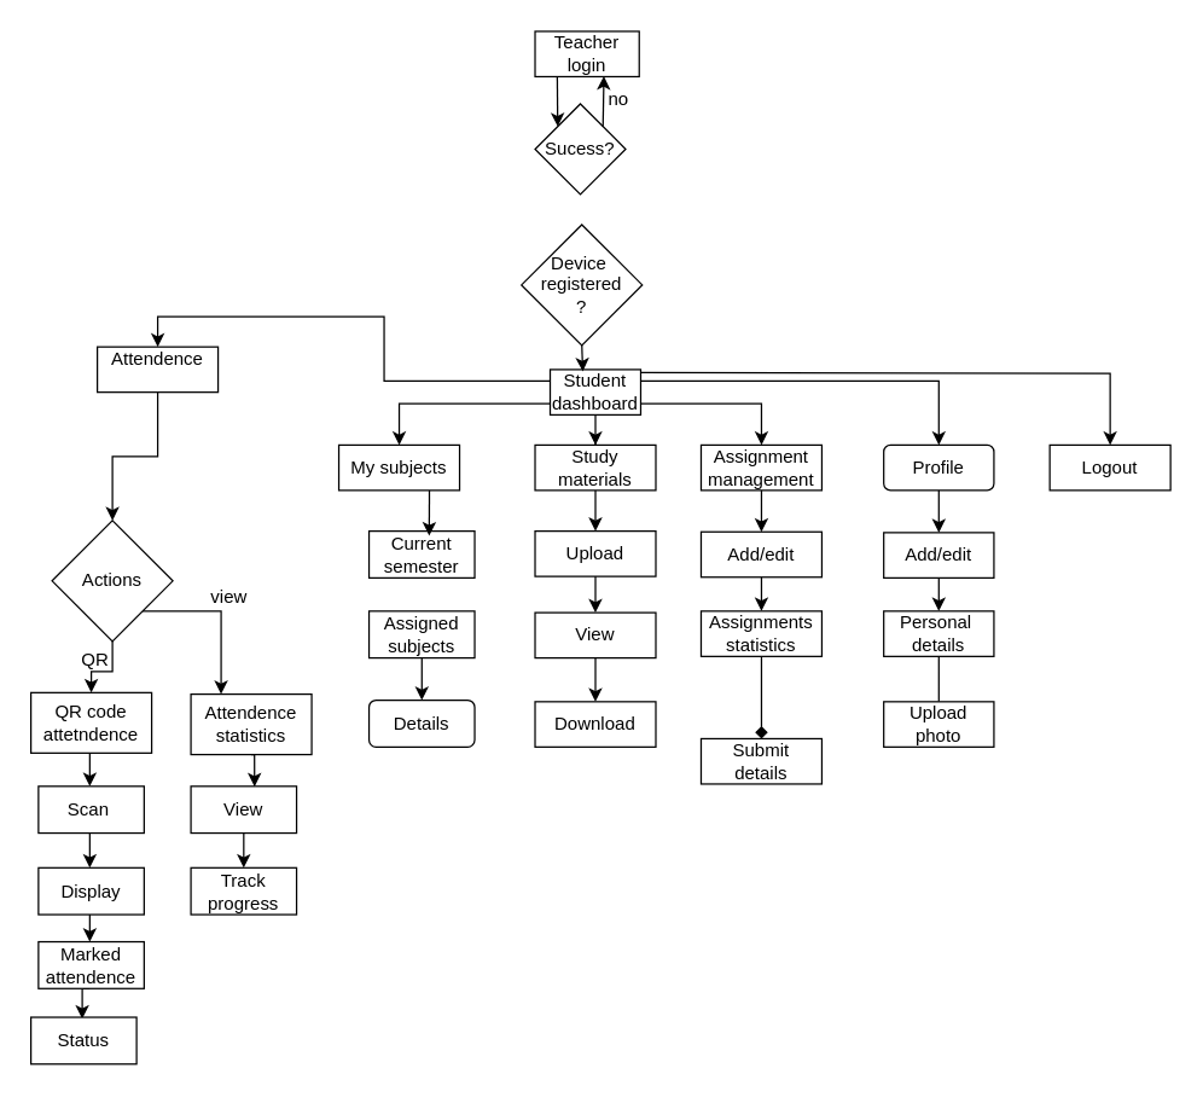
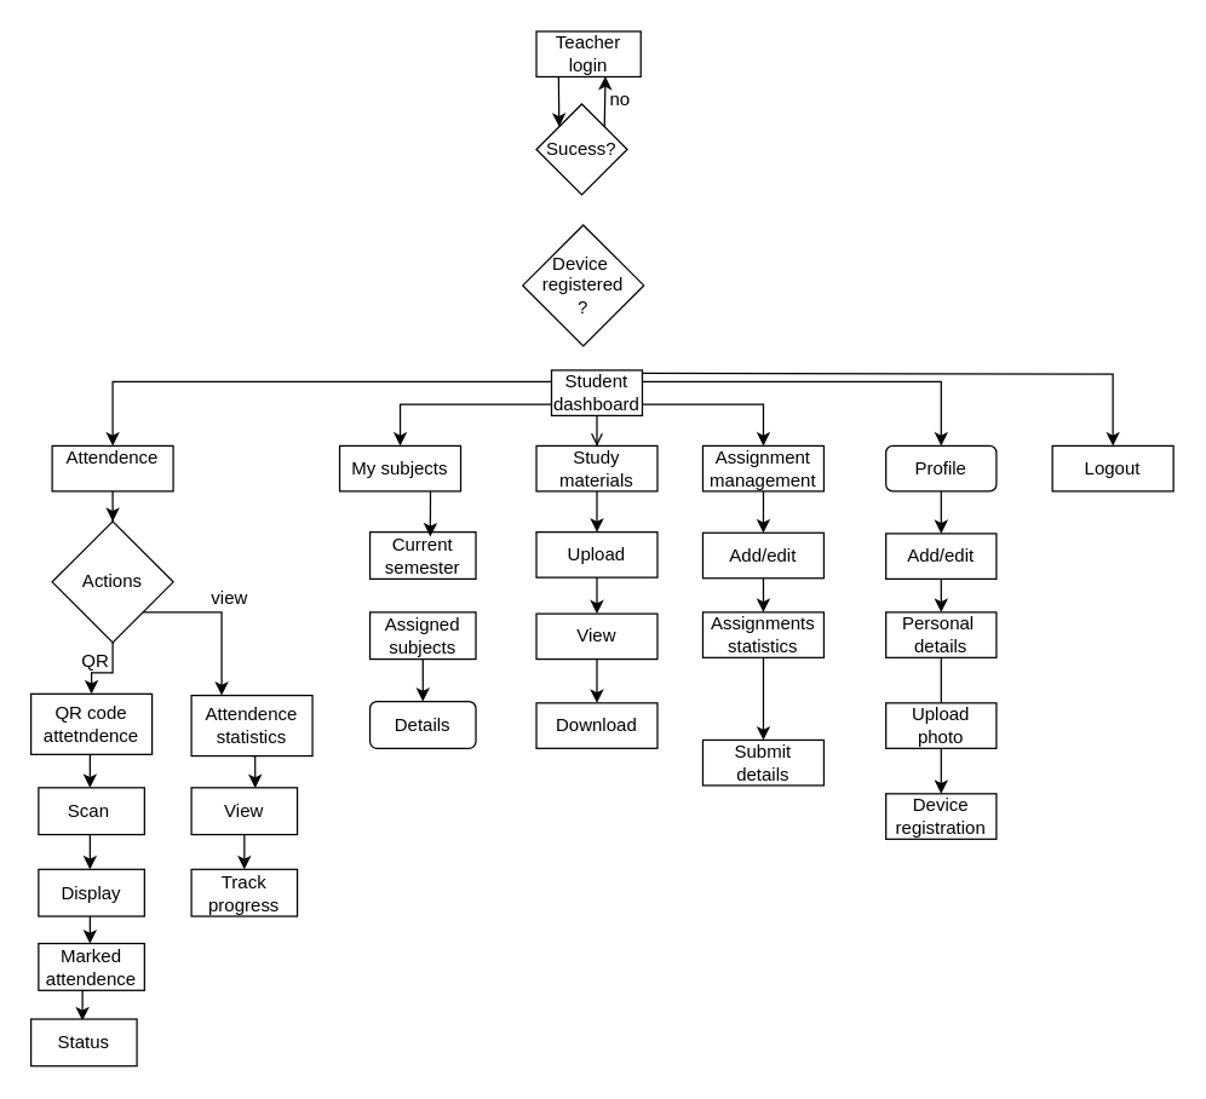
  <mxCell id="0" />
  <mxCell id="1" parent="0" />
  <mxCell id="2" value="Teacher login" style="rounded=0;whiteSpace=wrap;html=1;" vertex="1" parent="1"><mxGeometry x="354" y="20" width="69" height="30" as="geometry" /></mxCell>
  <mxCell id="3" value="Sucess?" style="rhombus;whiteSpace=wrap;html=1;rounded=0;" vertex="1" parent="1"><mxGeometry x="354" y="68" width="60" height="60" as="geometry" /></mxCell>
  <mxCell id="4" style="edgeStyle=orthogonalEdgeStyle;rounded=0;orthogonalLoop=1;jettySize=auto;html=1;exitX=0;exitY=0.25;exitDx=0;exitDy=0;entryX=0.5;entryY=0;entryDx=0;entryDy=0;" edge="1" parent="1" source="10" target="12"><mxGeometry relative="1" as="geometry" /></mxCell>
  <mxCell id="5" style="edgeStyle=orthogonalEdgeStyle;rounded=0;orthogonalLoop=1;jettySize=auto;html=1;exitX=0;exitY=0.75;exitDx=0;exitDy=0;entryX=0.5;entryY=0;entryDx=0;entryDy=0;" edge="1" parent="1" source="10" target="13"><mxGeometry relative="1" as="geometry" /></mxCell>
- <mxCell id="6" style="edgeStyle=orthogonalEdgeStyle;rounded=0;orthogonalLoop=1;jettySize=auto;html=1;exitX=0.5;exitY=1;exitDx=0;exitDy=0;" edge="1" parent="1" source="10" target="15"><mxGeometry relative="1" as="geometry" /></mxCell>
+ <mxCell id="6" style="edgeStyle=orthogonalEdgeStyle;rounded=0;orthogonalLoop=1;jettySize=auto;html=1;exitX=0.5;exitY=1;exitDx=0;exitDy=0;endArrow=open;" edge="1" parent="1" source="10" target="15"><mxGeometry relative="1" as="geometry" /></mxCell>
  <mxCell id="7" style="edgeStyle=orthogonalEdgeStyle;rounded=0;orthogonalLoop=1;jettySize=auto;html=1;exitX=1;exitY=0.75;exitDx=0;exitDy=0;entryX=0.5;entryY=0;entryDx=0;entryDy=0;" edge="1" parent="1" source="10" target="17"><mxGeometry relative="1" as="geometry" /></mxCell>
  <mxCell id="8" style="edgeStyle=orthogonalEdgeStyle;rounded=0;orthogonalLoop=1;jettySize=auto;html=1;exitX=0.987;exitY=1.065;exitDx=0;exitDy=0;entryX=0.5;entryY=0;entryDx=0;entryDy=0;exitPerimeter=0;" edge="1" parent="1" target="18"><mxGeometry relative="1" as="geometry"><mxPoint x="423.48" y="245.95" as="sourcePoint" /></mxGeometry></mxCell>
  <mxCell id="9" style="edgeStyle=orthogonalEdgeStyle;rounded=0;orthogonalLoop=1;jettySize=auto;html=1;exitX=1;exitY=0.25;exitDx=0;exitDy=0;entryX=0.5;entryY=0;entryDx=0;entryDy=0;" edge="1" parent="1" source="10" target="54"><mxGeometry relative="1" as="geometry"><mxPoint x="704" y="251.667" as="targetPoint" /></mxGeometry></mxCell>
  <mxCell id="10" value="&lt;div&gt;&lt;span style=&quot;background-color: initial;&quot;&gt;Student&lt;/span&gt;&lt;/div&gt;&lt;div&gt;&lt;span style=&quot;background-color: initial;&quot;&gt;dashboard&lt;/span&gt;&lt;br&gt;&lt;/div&gt;" style="whiteSpace=wrap;html=1;rounded=0;" vertex="1" parent="1"><mxGeometry x="364" y="244" width="60" height="30" as="geometry" /></mxCell>
  <mxCell id="11" value="" style="edgeStyle=orthogonalEdgeStyle;rounded=0;orthogonalLoop=1;jettySize=auto;html=1;" edge="1" parent="1" source="12" target="21"><mxGeometry relative="1" as="geometry" /></mxCell>
- <mxCell id="12" value="&lt;div&gt;Attendence&lt;/div&gt;&lt;div&gt;&lt;br&gt;&lt;/div&gt;" style="rounded=0;whiteSpace=wrap;html=1;" vertex="1" parent="1"><mxGeometry x="64" y="229" width="80" height="30" as="geometry" /></mxCell>
+ <mxCell id="12" value="&lt;div&gt;Attendence&lt;/div&gt;&lt;div&gt;&lt;br&gt;&lt;/div&gt;" style="rounded=0;whiteSpace=wrap;html=1;" vertex="1" parent="1"><mxGeometry x="34" y="294" width="80" height="30" as="geometry" /></mxCell>
  <mxCell id="13" value="My subjects" style="rounded=0;whiteSpace=wrap;html=1;" vertex="1" parent="1"><mxGeometry x="224" y="294" width="80" height="30" as="geometry" /></mxCell>
  <mxCell id="14" value="" style="edgeStyle=orthogonalEdgeStyle;rounded=0;orthogonalLoop=1;jettySize=auto;html=1;" edge="1" parent="1" source="15" target="40"><mxGeometry relative="1" as="geometry" /></mxCell>
  <mxCell id="15" value="Study&lt;div&gt;materials&lt;/div&gt;" style="rounded=0;whiteSpace=wrap;html=1;" vertex="1" parent="1"><mxGeometry x="354" y="294" width="80" height="30" as="geometry" /></mxCell>
  <mxCell id="16" value="" style="edgeStyle=orthogonalEdgeStyle;rounded=0;orthogonalLoop=1;jettySize=auto;html=1;" edge="1" parent="1" source="17" target="45"><mxGeometry relative="1" as="geometry" /></mxCell>
  <mxCell id="17" value="Assignment&lt;div&gt;management&lt;/div&gt;" style="rounded=0;whiteSpace=wrap;html=1;" vertex="1" parent="1"><mxGeometry x="464" y="294" width="80" height="30" as="geometry" /></mxCell>
  <mxCell id="18" value="Logout" style="rounded=0;whiteSpace=wrap;html=1;" vertex="1" parent="1"><mxGeometry x="695" y="294" width="80" height="30" as="geometry" /></mxCell>
  <mxCell id="19" value="" style="endArrow=classic;html=1;rounded=0;entryX=0;entryY=0;entryDx=0;entryDy=0;exitX=0.213;exitY=1.004;exitDx=0;exitDy=0;exitPerimeter=0;" edge="1" parent="1" source="2" target="3"><mxGeometry width="50" height="50" relative="1" as="geometry"><mxPoint x="336" y="33" as="sourcePoint" /><mxPoint x="386" y="-17" as="targetPoint" /></mxGeometry></mxCell>
  <mxCell id="20" style="edgeStyle=orthogonalEdgeStyle;rounded=0;orthogonalLoop=1;jettySize=auto;html=1;exitX=1;exitY=1;exitDx=0;exitDy=0;entryX=0.25;entryY=0;entryDx=0;entryDy=0;" edge="1" parent="1" source="21" target="30"><mxGeometry relative="1" as="geometry"><mxPoint x="174" y="454" as="targetPoint" /></mxGeometry></mxCell>
  <mxCell id="21" value="Actions" style="rhombus;whiteSpace=wrap;html=1;rounded=0;" vertex="1" parent="1"><mxGeometry x="34" y="344" width="80" height="80" as="geometry" /></mxCell>
  <mxCell id="22" style="edgeStyle=orthogonalEdgeStyle;rounded=0;orthogonalLoop=1;jettySize=auto;html=1;exitX=0.5;exitY=1;exitDx=0;exitDy=0;entryX=0.5;entryY=0;entryDx=0;entryDy=0;" edge="1" parent="1" source="23"><mxGeometry relative="1" as="geometry"><mxPoint x="59" y="499" as="sourcePoint" /><mxPoint x="59" y="520" as="targetPoint" /></mxGeometry></mxCell>
  <mxCell id="23" value="QR code&lt;div&gt;attetndence&lt;/div&gt;" style="rounded=0;whiteSpace=wrap;html=1;" vertex="1" parent="1"><mxGeometry x="20" y="458" width="80" height="40" as="geometry" /></mxCell>
  <mxCell id="24" style="edgeStyle=orthogonalEdgeStyle;rounded=0;orthogonalLoop=1;jettySize=auto;html=1;exitX=0.5;exitY=1;exitDx=0;exitDy=0;entryX=0.5;entryY=0;entryDx=0;entryDy=0;" edge="1" parent="1"><mxGeometry relative="1" as="geometry"><mxPoint x="59" y="551" as="sourcePoint" /><mxPoint x="59" y="574" as="targetPoint" /></mxGeometry></mxCell>
  <mxCell id="25" value="Scan&amp;nbsp;" style="whiteSpace=wrap;html=1;rounded=0;" vertex="1" parent="1"><mxGeometry x="25" y="520" width="70" height="31" as="geometry" /></mxCell>
  <mxCell id="26" style="edgeStyle=orthogonalEdgeStyle;rounded=0;orthogonalLoop=1;jettySize=auto;html=1;exitX=0.5;exitY=1;exitDx=0;exitDy=0;entryX=0.5;entryY=0;entryDx=0;entryDy=0;" edge="1" parent="1"><mxGeometry relative="1" as="geometry"><mxPoint x="59" y="605" as="sourcePoint" /><mxPoint x="59" y="623" as="targetPoint" /></mxGeometry></mxCell>
  <mxCell id="27" value="Display" style="whiteSpace=wrap;html=1;rounded=0;" vertex="1" parent="1"><mxGeometry x="25" y="574" width="70" height="31" as="geometry" /></mxCell>
  <mxCell id="28" style="edgeStyle=orthogonalEdgeStyle;rounded=0;orthogonalLoop=1;jettySize=auto;html=1;exitX=0.5;exitY=1;exitDx=0;exitDy=0;entryX=0.5;entryY=0;entryDx=0;entryDy=0;" edge="1" parent="1"><mxGeometry relative="1" as="geometry"><mxPoint x="59" y="654" as="sourcePoint" /><mxPoint x="54" y="674" as="targetPoint" /></mxGeometry></mxCell>
  <mxCell id="29" value="Marked attendence" style="whiteSpace=wrap;html=1;rounded=0;" vertex="1" parent="1"><mxGeometry x="25" y="623" width="70" height="31" as="geometry" /></mxCell>
  <mxCell id="30" value="&lt;div&gt;Attendence&lt;/div&gt;&lt;div&gt;statistics&lt;/div&gt;" style="rounded=0;whiteSpace=wrap;html=1;" vertex="1" parent="1"><mxGeometry x="126" y="459" width="80" height="40" as="geometry" /></mxCell>
  <mxCell id="31" style="edgeStyle=orthogonalEdgeStyle;rounded=0;orthogonalLoop=1;jettySize=auto;html=1;exitX=0.5;exitY=1;exitDx=0;exitDy=0;entryX=0.5;entryY=0;entryDx=0;entryDy=0;" edge="1" parent="1" source="32" target="34"><mxGeometry relative="1" as="geometry"><mxPoint x="189" y="574" as="targetPoint" /></mxGeometry></mxCell>
  <mxCell id="32" value="View" style="whiteSpace=wrap;html=1;rounded=0;" vertex="1" parent="1"><mxGeometry x="126" y="520" width="70" height="31" as="geometry" /></mxCell>
  <mxCell id="33" style="edgeStyle=orthogonalEdgeStyle;rounded=0;orthogonalLoop=1;jettySize=auto;html=1;exitX=0.5;exitY=1;exitDx=0;exitDy=0;entryX=0.602;entryY=0.008;entryDx=0;entryDy=0;entryPerimeter=0;" edge="1" parent="1" source="30" target="32"><mxGeometry relative="1" as="geometry" /></mxCell>
  <mxCell id="34" value="Track&lt;div&gt;progress&lt;/div&gt;" style="whiteSpace=wrap;html=1;rounded=0;" vertex="1" parent="1"><mxGeometry x="126" y="574" width="70" height="31" as="geometry" /></mxCell>
  <mxCell id="35" value="Current&lt;div&gt;semester&lt;/div&gt;" style="whiteSpace=wrap;html=1;rounded=0;" vertex="1" parent="1"><mxGeometry x="244" y="351" width="70" height="31" as="geometry" /></mxCell>
  <mxCell id="36" value="" style="edgeStyle=orthogonalEdgeStyle;rounded=0;orthogonalLoop=1;jettySize=auto;html=1;" edge="1" parent="1" source="37" target="38"><mxGeometry relative="1" as="geometry" /></mxCell>
  <mxCell id="37" value="Assigned&lt;div&gt;subjects&lt;/div&gt;" style="whiteSpace=wrap;html=1;rounded=0;" vertex="1" parent="1"><mxGeometry x="244" y="404" width="70" height="31" as="geometry" /></mxCell>
  <mxCell id="38" value="Details" style="whiteSpace=wrap;html=1;rounded=1;" vertex="1" parent="1"><mxGeometry x="244" y="463" width="70" height="31" as="geometry" /></mxCell>
  <mxCell id="39" value="" style="edgeStyle=orthogonalEdgeStyle;rounded=0;orthogonalLoop=1;jettySize=auto;html=1;" edge="1" parent="1" source="40" target="42"><mxGeometry relative="1" as="geometry" /></mxCell>
  <mxCell id="40" value="Upload" style="rounded=0;whiteSpace=wrap;html=1;" vertex="1" parent="1"><mxGeometry x="354" y="351" width="80" height="30" as="geometry" /></mxCell>
  <mxCell id="41" value="" style="edgeStyle=orthogonalEdgeStyle;rounded=0;orthogonalLoop=1;jettySize=auto;html=1;" edge="1" parent="1" source="42" target="43"><mxGeometry relative="1" as="geometry" /></mxCell>
  <mxCell id="42" value="View" style="rounded=0;whiteSpace=wrap;html=1;" vertex="1" parent="1"><mxGeometry x="354" y="405" width="80" height="30" as="geometry" /></mxCell>
  <mxCell id="43" value="Download" style="rounded=0;whiteSpace=wrap;html=1;" vertex="1" parent="1"><mxGeometry x="354" y="464" width="80" height="30" as="geometry" /></mxCell>
  <mxCell id="44" style="edgeStyle=orthogonalEdgeStyle;rounded=0;orthogonalLoop=1;jettySize=auto;html=1;exitX=0.5;exitY=1;exitDx=0;exitDy=0;" edge="1" parent="1" source="45" target="51"><mxGeometry relative="1" as="geometry" /></mxCell>
  <mxCell id="45" value="Add/edit" style="rounded=0;whiteSpace=wrap;html=1;" vertex="1" parent="1"><mxGeometry x="464" y="351.5" width="80" height="30" as="geometry" /></mxCell>
  <mxCell id="46" value="QR&amp;nbsp;" style="text;html=1;align=center;verticalAlign=middle;resizable=0;points=[];autosize=1;strokeColor=none;fillColor=none;" vertex="1" parent="1"><mxGeometry x="44" y="422" width="40" height="30" as="geometry" /></mxCell>
  <mxCell id="47" value="Status" style="whiteSpace=wrap;html=1;rounded=0;" vertex="1" parent="1"><mxGeometry x="20" y="673" width="70" height="31" as="geometry" /></mxCell>
  <mxCell id="48" value="view" style="text;html=1;align=center;verticalAlign=middle;resizable=0;points=[];autosize=1;strokeColor=none;fillColor=none;" vertex="1" parent="1"><mxGeometry x="126" y="380" width="50" height="30" as="geometry" /></mxCell>
  <mxCell id="49" style="edgeStyle=orthogonalEdgeStyle;rounded=0;orthogonalLoop=1;jettySize=auto;html=1;exitX=0.75;exitY=1;exitDx=0;exitDy=0;entryX=0.569;entryY=0.097;entryDx=0;entryDy=0;entryPerimeter=0;" edge="1" parent="1" source="13" target="35"><mxGeometry relative="1" as="geometry" /></mxCell>
- <mxCell id="50" value="" style="edgeStyle=orthogonalEdgeStyle;rounded=0;orthogonalLoop=1;jettySize=auto;html=1;endArrow=diamond;" edge="1" parent="1" source="51" target="52"><mxGeometry relative="1" as="geometry" /></mxCell>
+ <mxCell id="50" value="" style="edgeStyle=orthogonalEdgeStyle;rounded=0;orthogonalLoop=1;jettySize=auto;html=1;" edge="1" parent="1" source="51" target="52"><mxGeometry relative="1" as="geometry" /></mxCell>
  <mxCell id="51" value="Assignments&lt;div&gt;statistics&lt;/div&gt;" style="rounded=0;whiteSpace=wrap;html=1;" vertex="1" parent="1"><mxGeometry x="464" y="404" width="80" height="30" as="geometry" /></mxCell>
  <mxCell id="52" value="Submit&lt;div&gt;details&lt;/div&gt;" style="rounded=0;whiteSpace=wrap;html=1;" vertex="1" parent="1"><mxGeometry x="464" y="488.5" width="80" height="30" as="geometry" /></mxCell>
  <mxCell id="53" value="" style="edgeStyle=orthogonalEdgeStyle;rounded=0;orthogonalLoop=1;jettySize=auto;html=1;" edge="1" parent="1" source="54" target="56"><mxGeometry relative="1" as="geometry" /></mxCell>
  <mxCell id="54" value="Profile" style="whiteSpace=wrap;html=1;rounded=1;" vertex="1" parent="1"><mxGeometry x="585" y="294" width="73" height="30" as="geometry" /></mxCell>
  <mxCell id="55" value="" style="edgeStyle=orthogonalEdgeStyle;rounded=0;orthogonalLoop=1;jettySize=auto;html=1;" edge="1" parent="1" source="56" target="58"><mxGeometry relative="1" as="geometry" /></mxCell>
  <mxCell id="56" value="Add/edit" style="rounded=0;whiteSpace=wrap;html=1;" vertex="1" parent="1"><mxGeometry x="585" y="352" width="73" height="30" as="geometry" /></mxCell>
  <mxCell id="57" value="" style="edgeStyle=orthogonalEdgeStyle;rounded=0;orthogonalLoop=1;jettySize=auto;html=1;endArrow=none;" edge="1" parent="1" source="58" target="60"><mxGeometry relative="1" as="geometry" /></mxCell>
  <mxCell id="58" value="Personal&amp;nbsp;&lt;div&gt;details&lt;/div&gt;" style="rounded=0;whiteSpace=wrap;html=1;" vertex="1" parent="1"><mxGeometry x="585" y="404" width="73" height="30" as="geometry" /></mxCell>
+ <mxCell id="59" value="" style="edgeStyle=orthogonalEdgeStyle;rounded=0;orthogonalLoop=1;jettySize=auto;html=1;" edge="1" parent="1" source="60" target="66"><mxGeometry relative="1" as="geometry" /></mxCell>
  <mxCell id="60" value="Upload&lt;div&gt;photo&lt;/div&gt;" style="rounded=0;whiteSpace=wrap;html=1;" vertex="1" parent="1"><mxGeometry x="585" y="464" width="73" height="30" as="geometry" /></mxCell>
  <mxCell id="61" value="Device&amp;nbsp;&lt;div&gt;registered&lt;/div&gt;&lt;div&gt;?&lt;/div&gt;" style="rhombus;whiteSpace=wrap;html=1;" vertex="1" parent="1"><mxGeometry x="345" y="148" width="80" height="80" as="geometry" /></mxCell>
- <mxCell id="62" style="edgeStyle=orthogonalEdgeStyle;rounded=0;orthogonalLoop=1;jettySize=auto;html=1;exitX=0.5;exitY=1;exitDx=0;exitDy=0;entryX=0.36;entryY=0.04;entryDx=0;entryDy=0;entryPerimeter=0;" edge="1" parent="1" source="61" target="10"><mxGeometry relative="1" as="geometry" /></mxCell>
  <mxCell id="63" style="edgeStyle=orthogonalEdgeStyle;rounded=0;orthogonalLoop=1;jettySize=auto;html=1;exitX=1;exitY=0;exitDx=0;exitDy=0;entryX=0.661;entryY=0.989;entryDx=0;entryDy=0;entryPerimeter=0;" edge="1" parent="1" source="3" target="2"><mxGeometry relative="1" as="geometry" /></mxCell>
  <mxCell id="64" value="no" style="text;html=1;align=center;verticalAlign=middle;resizable=0;points=[];autosize=1;strokeColor=none;fillColor=none;" vertex="1" parent="1"><mxGeometry x="389" y="50" width="40" height="30" as="geometry" /></mxCell>
  <mxCell id="65" style="edgeStyle=orthogonalEdgeStyle;rounded=0;orthogonalLoop=1;jettySize=auto;html=1;exitX=0.5;exitY=1;exitDx=0;exitDy=0;" edge="1" parent="1" source="21" target="23"><mxGeometry relative="1" as="geometry" /></mxCell>
+ <mxCell id="66" value="Device&lt;div&gt;registration&lt;/div&gt;" style="rounded=0;whiteSpace=wrap;html=1;" vertex="1" parent="1"><mxGeometry x="585" y="524" width="73" height="30" as="geometry" /></mxCell>
